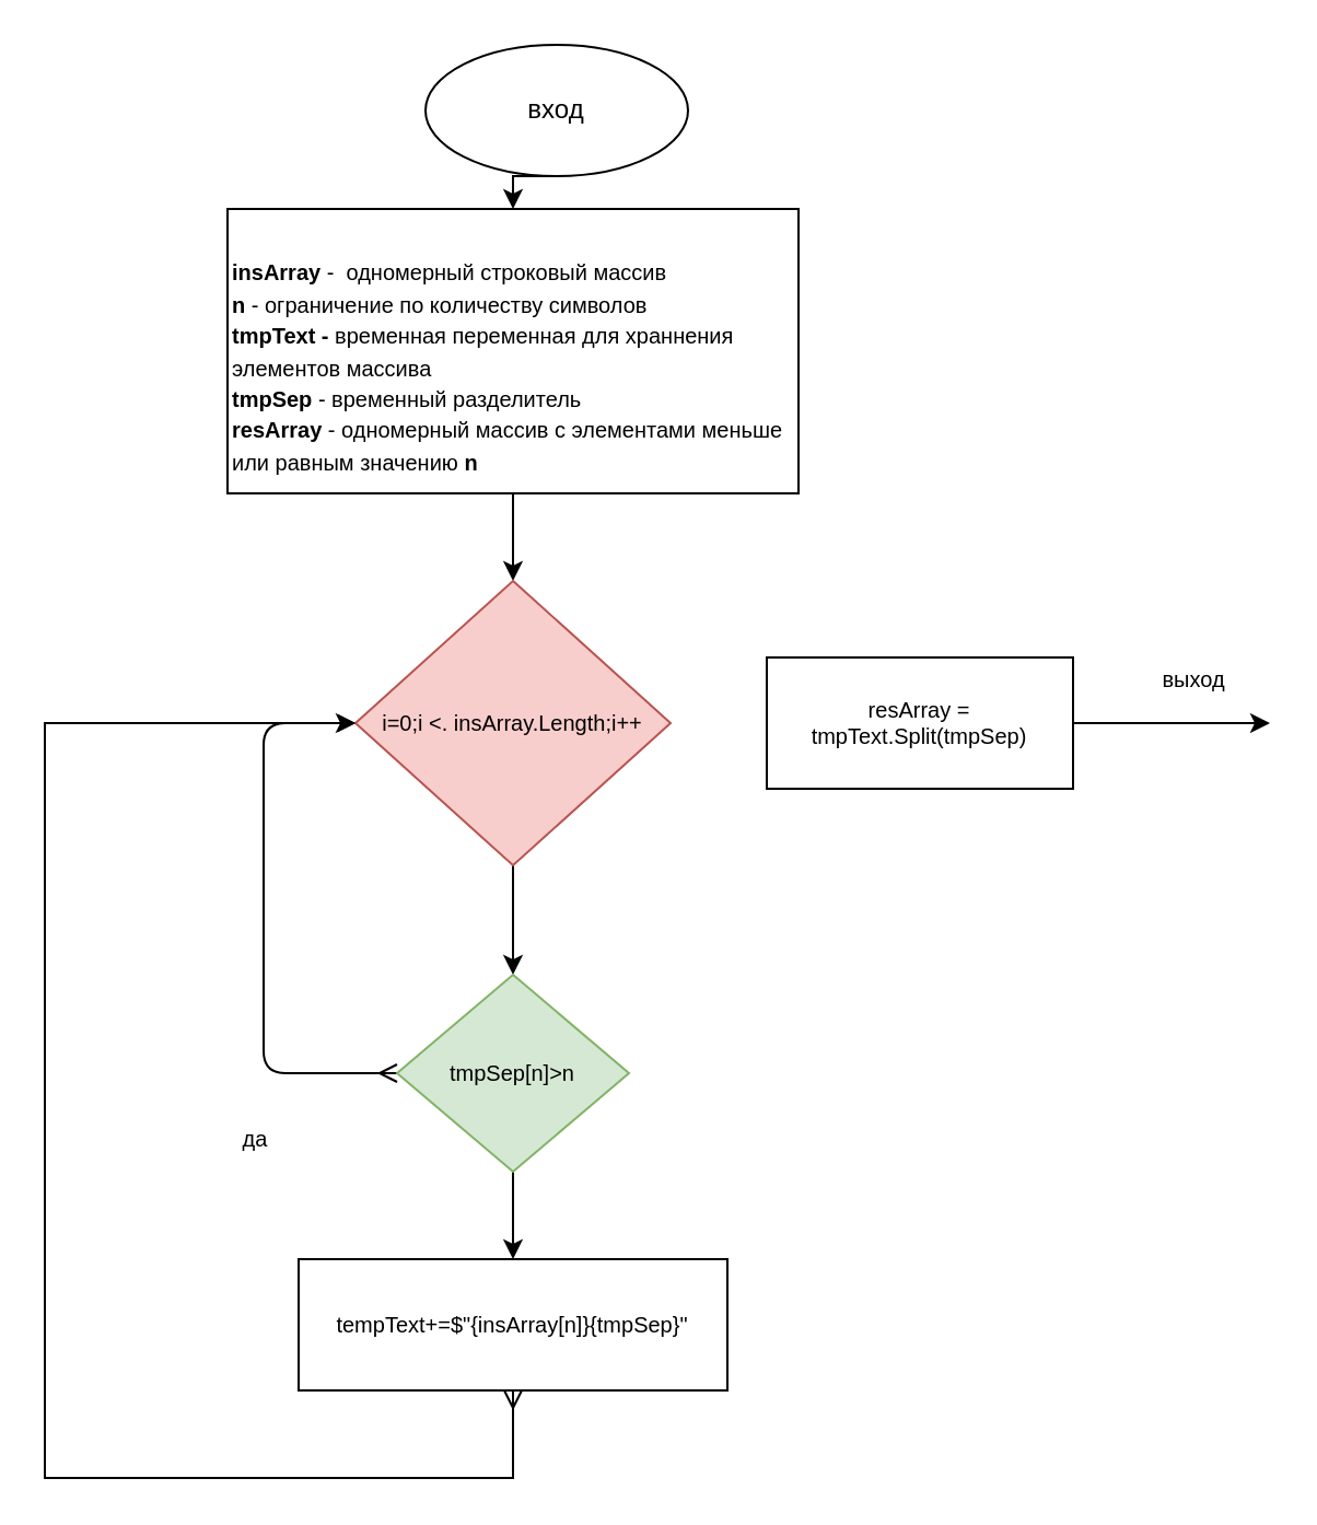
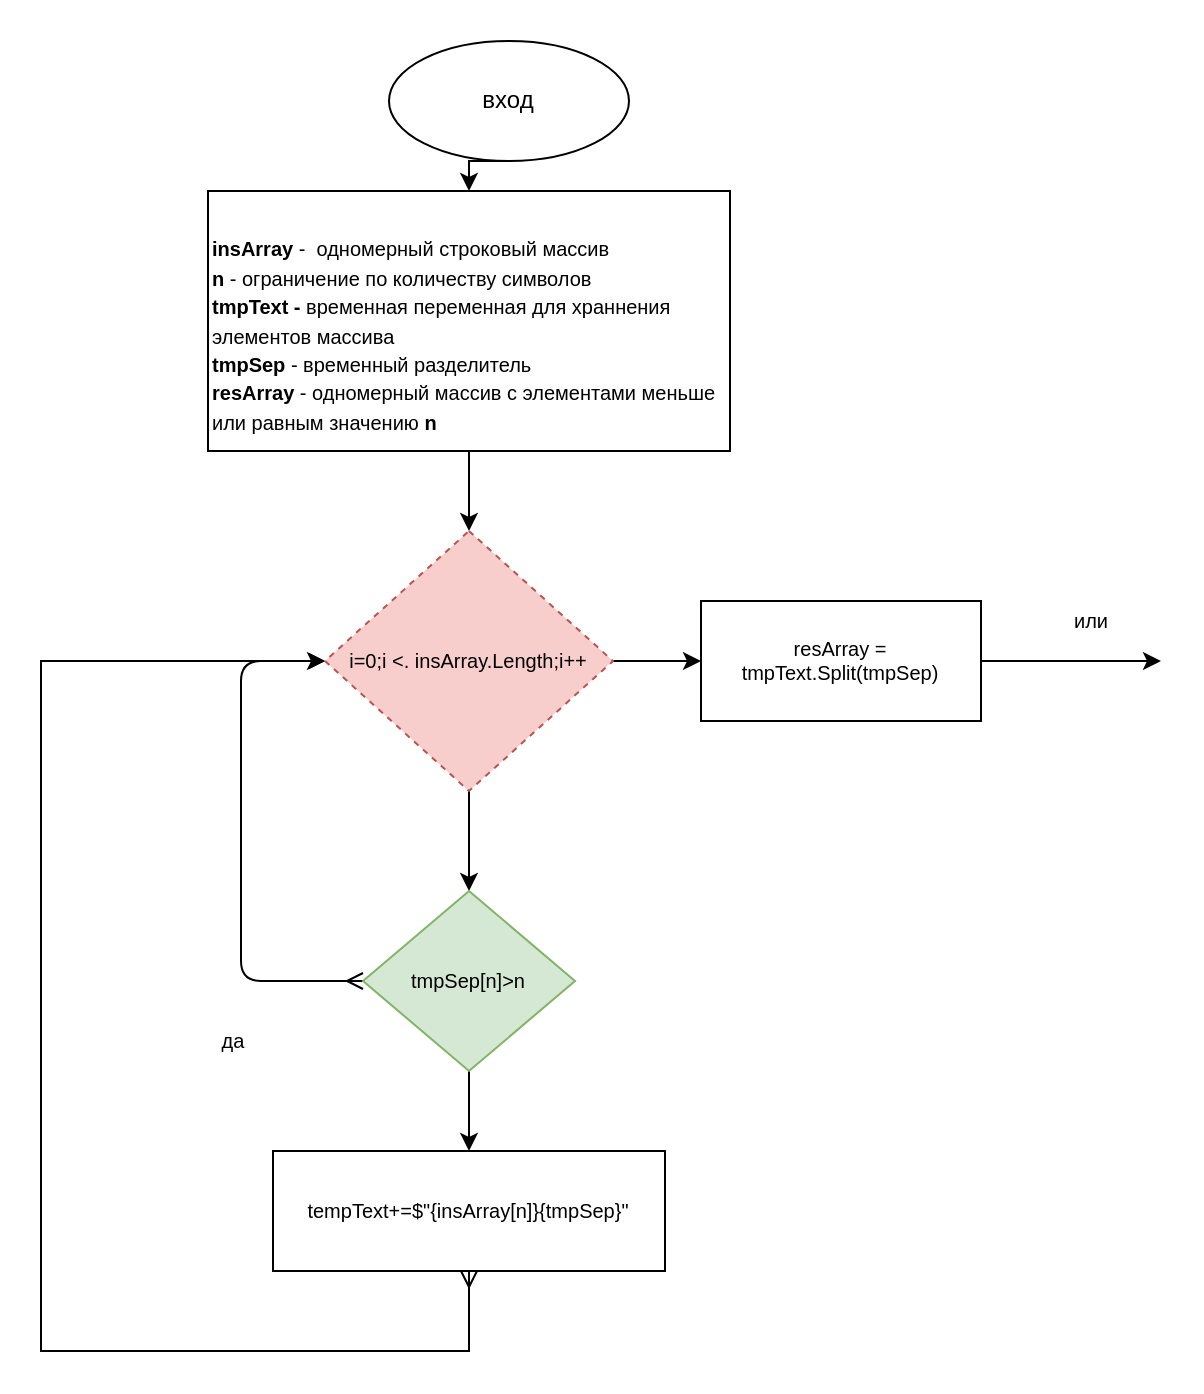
  <mxCell id="0" />
  <mxCell id="1" parent="0" />
  <mxCell id="2" style="edgeStyle=orthogonalEdgeStyle;rounded=0;orthogonalLoop=1;jettySize=auto;html=1;exitX=0.5;exitY=1;exitDx=0;exitDy=0;fontSize=10;entryX=0.5;entryY=0;entryDx=0;entryDy=0;" edge="1" parent="1" source="3" target="5"><mxGeometry relative="1" as="geometry"><mxPoint x="234" y="105" as="targetPoint" /></mxGeometry></mxCell>
  <mxCell id="3" value="вход" style="ellipse;whiteSpace=wrap;html=1;" vertex="1" parent="1"><mxGeometry x="194" y="20" width="120" height="60" as="geometry" /></mxCell>
  <mxCell id="4" value="" style="edgeStyle=orthogonalEdgeStyle;rounded=0;orthogonalLoop=1;jettySize=auto;html=1;fontSize=10;" edge="1" parent="1" source="5" target="8"><mxGeometry relative="1" as="geometry" /></mxCell>
  <mxCell id="5" value="&lt;font style=&quot;font-size: 10px;&quot;&gt;&lt;b&gt;&lt;br&gt;insArray &lt;/b&gt;-&amp;nbsp; одномерный строковый массив&lt;br&gt;&lt;b&gt;n&lt;/b&gt; - ограничение по количеству символов&lt;br&gt;&lt;b&gt;tmpText - &lt;/b&gt;временная переменная для храннения элементов массива&lt;br&gt;&lt;b&gt;tmpSep&lt;/b&gt; - временный разделитель&lt;br&gt;&lt;b&gt;resArray&lt;/b&gt; - одномерный массив с элементами меньше или равным значению &lt;b&gt;n&lt;/b&gt;&lt;br&gt;&lt;/font&gt;" style="rounded=0;whiteSpace=wrap;html=1;align=left;" vertex="1" parent="1"><mxGeometry x="103.5" y="95" width="261" height="130" as="geometry" /></mxCell>
  <mxCell id="6" value="" style="edgeStyle=orthogonalEdgeStyle;rounded=0;orthogonalLoop=1;jettySize=auto;html=1;fontSize=10;" edge="1" parent="1" source="8" target="11"><mxGeometry relative="1" as="geometry" /></mxCell>
- <mxCell id="8" value="i=0;i &amp;lt;. insArray.Length;i++" style="rhombus;whiteSpace=wrap;html=1;fontSize=10;fillColor=#f8cecc;strokeColor=#b85450;" vertex="1" parent="1"><mxGeometry x="162" y="265" width="144" height="130" as="geometry" /></mxCell>
+ <mxCell id="7" style="edgeStyle=orthogonalEdgeStyle;rounded=1;orthogonalLoop=1;jettySize=auto;html=1;exitX=1;exitY=0.5;exitDx=0;exitDy=0;entryX=0;entryY=0.5;entryDx=0;entryDy=0;fontSize=10;startArrow=none;startFill=0;endArrow=classic;endFill=1;sourcePerimeterSpacing=0;" edge="1" parent="1" source="8" target="16"><mxGeometry relative="1" as="geometry" /></mxCell>
+ <mxCell id="8" value="i=0;i &amp;lt;. insArray.Length;i++" style="rhombus;whiteSpace=wrap;html=1;fontSize=10;fillColor=#f8cecc;strokeColor=#b85450;dashed=1;" vertex="1" parent="1"><mxGeometry x="162" y="265" width="144" height="130" as="geometry" /></mxCell>
  <mxCell id="9" style="edgeStyle=orthogonalEdgeStyle;rounded=0;orthogonalLoop=1;jettySize=auto;html=1;exitX=0.5;exitY=1;exitDx=0;exitDy=0;entryX=0.5;entryY=0;entryDx=0;entryDy=0;fontSize=10;" edge="1" parent="1" source="11" target="14"><mxGeometry relative="1" as="geometry" /></mxCell>
  <mxCell id="10" style="edgeStyle=orthogonalEdgeStyle;rounded=1;orthogonalLoop=1;jettySize=auto;html=1;exitX=0;exitY=0.5;exitDx=0;exitDy=0;entryX=0;entryY=0.5;entryDx=0;entryDy=0;fontSize=10;sourcePerimeterSpacing=0;endArrow=open;endFill=0;startArrow=ERmany;startFill=0;" edge="1" parent="1" source="11" target="8"><mxGeometry relative="1" as="geometry"><Array as="points"><mxPoint x="120" y="490" /><mxPoint x="120" y="330" /></Array></mxGeometry></mxCell>
  <mxCell id="11" value="tmpSep[n]&amp;gt;n" style="rhombus;whiteSpace=wrap;html=1;fontSize=10;fillColor=#d5e8d4;strokeColor=#82b366;" vertex="1" parent="1"><mxGeometry x="181" y="445" width="106" height="90" as="geometry" /></mxCell>
  <mxCell id="12" value="да" style="text;html=1;align=center;verticalAlign=middle;resizable=0;points=[];autosize=1;strokeColor=none;fillColor=none;fontSize=10;" vertex="1" parent="1"><mxGeometry x="101" y="505" width="30" height="30" as="geometry" /></mxCell>
  <mxCell id="13" style="edgeStyle=orthogonalEdgeStyle;rounded=0;orthogonalLoop=1;jettySize=auto;html=1;exitX=0.5;exitY=1;exitDx=0;exitDy=0;fontSize=10;entryX=0;entryY=0.5;entryDx=0;entryDy=0;startArrow=ERmany;startFill=0;" edge="1" parent="1" source="14" target="8"><mxGeometry relative="1" as="geometry"><mxPoint x="90" y="335" as="targetPoint" /><Array as="points"><mxPoint x="234" y="675" /><mxPoint x="20" y="675" /><mxPoint x="20" y="330" /></Array></mxGeometry></mxCell>
  <mxCell id="14" value="tempText+=$&quot;{insArray[n]}{&lt;span style=&quot;text-align: left;&quot;&gt;tmpSep&lt;/span&gt;}&quot;&lt;br&gt;" style="rounded=0;whiteSpace=wrap;html=1;fontSize=10;" vertex="1" parent="1"><mxGeometry x="136" y="575" width="196" height="60" as="geometry" /></mxCell>
  <mxCell id="15" style="edgeStyle=orthogonalEdgeStyle;rounded=1;orthogonalLoop=1;jettySize=auto;html=1;exitX=1;exitY=0.5;exitDx=0;exitDy=0;fontSize=10;startArrow=none;startFill=0;endArrow=classic;endFill=1;sourcePerimeterSpacing=0;" edge="1" parent="1" source="16"><mxGeometry relative="1" as="geometry"><mxPoint x="580" y="330" as="targetPoint" /></mxGeometry></mxCell>
  <mxCell id="16" value="resArray = tmpText.Split(tmpSep)" style="rounded=0;whiteSpace=wrap;html=1;fontSize=10;" vertex="1" parent="1"><mxGeometry x="350" y="300" width="140" height="60" as="geometry" /></mxCell>
- <mxCell id="17" value="выход" style="text;html=1;align=center;verticalAlign=middle;resizable=0;points=[];autosize=1;strokeColor=none;fillColor=none;fontSize=10;" vertex="1" parent="1"><mxGeometry x="520" y="295" width="50" height="30" as="geometry" /></mxCell>
+ <mxCell id="17" value="или" style="text;html=1;align=center;verticalAlign=middle;resizable=0;points=[];autosize=1;strokeColor=none;fillColor=none;fontSize=10;" vertex="1" parent="1"><mxGeometry x="520" y="295" width="50" height="30" as="geometry" /></mxCell>
